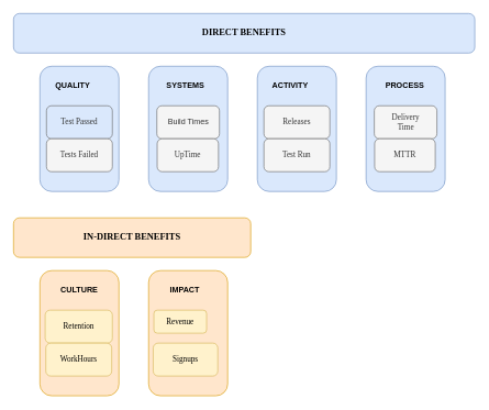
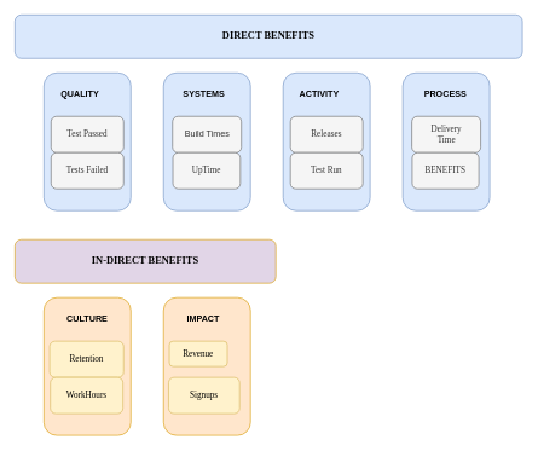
  <mxCell id="0" />
  <mxCell id="1" parent="0" />
  <mxCell id="2" value="&lt;b&gt;&lt;font face=&quot;Verdana&quot; style=&quot;font-size: 14px&quot;&gt;DIRECT BENEFITS&lt;/font&gt;&lt;/b&gt;" style="rounded=1;whiteSpace=wrap;html=1;fillColor=#dae8fc;strokeColor=#6c8ebf;" vertex="1" parent="1"><mxGeometry x="20" y="20" width="700" height="60" as="geometry" /></mxCell>
  <mxCell id="3" value="" style="rounded=1;whiteSpace=wrap;html=1;fillColor=#dae8fc;strokeColor=#6c8ebf;align=center;" vertex="1" parent="1"><mxGeometry x="60" y="100" width="120" height="190" as="geometry" /></mxCell>
  <mxCell id="4" value="" style="rounded=1;whiteSpace=wrap;html=1;fillColor=#dae8fc;strokeColor=#6c8ebf;" vertex="1" parent="1"><mxGeometry x="225" y="100" width="120" height="190" as="geometry" /></mxCell>
  <mxCell id="5" value="" style="rounded=1;whiteSpace=wrap;html=1;fillColor=#dae8fc;strokeColor=#6c8ebf;" vertex="1" parent="1"><mxGeometry x="390" y="100" width="120" height="190" as="geometry" /></mxCell>
  <mxCell id="6" value="" style="rounded=1;whiteSpace=wrap;html=1;fillColor=#dae8fc;strokeColor=#6c8ebf;" vertex="1" parent="1"><mxGeometry x="555" y="100" width="120" height="190" as="geometry" /></mxCell>
- <mxCell id="7" value="&lt;font face=&quot;Verdana&quot;&gt;Test Passed&lt;/font&gt;" style="rounded=1;whiteSpace=wrap;html=1;fillColor=#dae8fc;strokeColor=#666666;fontColor=#333333;" vertex="1" parent="1"><mxGeometry x="70" y="160" width="100" height="50" as="geometry" /></mxCell>
+ <mxCell id="7" value="&lt;font face=&quot;Verdana&quot;&gt;Test Passed&lt;/font&gt;" style="rounded=1;whiteSpace=wrap;html=1;fillColor=#f5f5f5;strokeColor=#666666;fontColor=#333333;" vertex="1" parent="1"><mxGeometry x="70" y="160" width="100" height="50" as="geometry" /></mxCell>
  <mxCell id="8" value="&lt;font face=&quot;Verdana&quot;&gt;Tests Failed&lt;/font&gt;" style="rounded=1;whiteSpace=wrap;html=1;fillColor=#f5f5f5;strokeColor=#666666;fontColor=#333333;" vertex="1" parent="1"><mxGeometry x="70" y="210" width="100" height="50" as="geometry" /></mxCell>
  <mxCell id="9" value="Build Times" style="rounded=1;whiteSpace=wrap;html=1;fillColor=#f5f5f5;strokeColor=#666666;fontColor=#333333;" vertex="1" parent="1"><mxGeometry x="237.5" y="160" width="95" height="50" as="geometry" /></mxCell>
  <mxCell id="10" value="&lt;font face=&quot;Verdana&quot;&gt;UpTime&lt;/font&gt;" style="rounded=1;whiteSpace=wrap;html=1;fillColor=#f5f5f5;strokeColor=#666666;fontColor=#333333;" vertex="1" parent="1"><mxGeometry x="238" y="210" width="93" height="50" as="geometry" /></mxCell>
  <mxCell id="11" value="&lt;font face=&quot;Verdana&quot;&gt;Releases&lt;/font&gt;" style="rounded=1;whiteSpace=wrap;html=1;fillColor=#f5f5f5;strokeColor=#666666;fontColor=#333333;" vertex="1" parent="1"><mxGeometry x="400" y="160" width="100" height="50" as="geometry" /></mxCell>
  <mxCell id="12" value="&lt;span style=&quot;font-size: 9pt ; line-height: 107%&quot;&gt;&lt;font face=&quot;Verdana&quot;&gt;Delivery&lt;br&gt;Time&lt;/font&gt;&lt;/span&gt;" style="rounded=1;whiteSpace=wrap;html=1;fillColor=#f5f5f5;strokeColor=#666666;fontColor=#333333;" vertex="1" parent="1"><mxGeometry x="567.5" y="160" width="95" height="50" as="geometry" /></mxCell>
  <mxCell id="13" value="&lt;font face=&quot;Verdana&quot;&gt;Test Run&lt;/font&gt;" style="rounded=1;whiteSpace=wrap;html=1;fillColor=#f5f5f5;strokeColor=#666666;fontColor=#333333;" vertex="1" parent="1"><mxGeometry x="400" y="210" width="100" height="50" as="geometry" /></mxCell>
- <mxCell id="14" value="&lt;span style=&quot;font-size: 9pt ; line-height: 107%&quot;&gt;&lt;font face=&quot;Verdana&quot;&gt;MTTR&lt;/font&gt;&lt;/span&gt;" style="rounded=1;whiteSpace=wrap;html=1;fillColor=#f5f5f5;strokeColor=#666666;fontColor=#333333;" vertex="1" parent="1"><mxGeometry x="568" y="210" width="92" height="50" as="geometry" /></mxCell>
- <mxCell id="15" value="&lt;b&gt;&lt;font face=&quot;Verdana&quot; style=&quot;font-size: 14px&quot;&gt;IN-DIRECT BENEFITS&lt;/font&gt;&lt;/b&gt;" style="rounded=1;whiteSpace=wrap;html=1;fillColor=#ffe6cc;strokeColor=#d79b00;" vertex="1" parent="1"><mxGeometry x="20" y="330" width="360" height="60" as="geometry" /></mxCell>
+ <mxCell id="14" value="&lt;span style=&quot;font-size: 9pt ; line-height: 107%&quot;&gt;&lt;font face=&quot;Verdana&quot;&gt;BENEFITS&lt;/font&gt;&lt;/span&gt;" style="rounded=1;whiteSpace=wrap;html=1;fillColor=#f5f5f5;strokeColor=#666666;fontColor=#333333;" vertex="1" parent="1"><mxGeometry x="568" y="210" width="92" height="50" as="geometry" /></mxCell>
+ <mxCell id="15" value="&lt;b&gt;&lt;font face=&quot;Verdana&quot; style=&quot;font-size: 14px&quot;&gt;IN-DIRECT BENEFITS&lt;/font&gt;&lt;/b&gt;" style="rounded=1;whiteSpace=wrap;html=1;fillColor=#e1d5e7;strokeColor=#d79b00;" vertex="1" parent="1"><mxGeometry x="20" y="330" width="360" height="60" as="geometry" /></mxCell>
  <mxCell id="16" value="" style="rounded=1;whiteSpace=wrap;html=1;fillColor=#ffe6cc;strokeColor=#d79b00;" vertex="1" parent="1"><mxGeometry x="60" y="410" width="120" height="190" as="geometry" /></mxCell>
  <mxCell id="17" value="" style="rounded=1;whiteSpace=wrap;html=1;fillColor=#ffe6cc;strokeColor=#d79b00;" vertex="1" parent="1"><mxGeometry x="225" y="410" width="120" height="190" as="geometry" /></mxCell>
  <mxCell id="18" value="&lt;span style=&quot;font-size: 9pt ; line-height: 107%&quot;&gt;&lt;font face=&quot;Verdana&quot;&gt;Retention&lt;/font&gt;&lt;/span&gt;" style="rounded=1;whiteSpace=wrap;html=1;fillColor=#fff2cc;strokeColor=#d6b656;" vertex="1" parent="1"><mxGeometry x="68" y="470" width="102" height="50" as="geometry" /></mxCell>
  <mxCell id="19" value="&lt;span style=&quot;font-size: 9pt ; line-height: 107%&quot;&gt;&lt;font face=&quot;Verdana&quot;&gt;WorkHours&lt;/font&gt;&lt;/span&gt;" style="rounded=1;whiteSpace=wrap;html=1;fillColor=#fff2cc;strokeColor=#d6b656;" vertex="1" parent="1"><mxGeometry x="69" y="520" width="100" height="50" as="geometry" /></mxCell>
  <mxCell id="20" value="&lt;span style=&quot;font-size: 9pt ; line-height: 107%&quot;&gt;&lt;font face=&quot;Verdana&quot;&gt;Signups&lt;/font&gt;&lt;/span&gt;" style="rounded=1;whiteSpace=wrap;html=1;fillColor=#fff2cc;strokeColor=#d6b656;" vertex="1" parent="1"><mxGeometry x="232" y="520" width="98" height="50" as="geometry" /></mxCell>
  <mxCell id="21" value="&lt;span style=&quot;font-size: 9pt ; line-height: 107%&quot;&gt;&lt;font face=&quot;Verdana&quot;&gt;Revenue&lt;/font&gt;&lt;/span&gt;" style="rounded=1;whiteSpace=wrap;html=1;fillColor=#fff2cc;strokeColor=#d6b656;" vertex="1" parent="1"><mxGeometry x="233" y="470" width="80" height="35" as="geometry" /></mxCell>
  <mxCell id="22" value="&lt;b&gt;QUALITY&lt;/b&gt;" style="text;html=1;strokeColor=none;fillColor=none;align=center;verticalAlign=middle;whiteSpace=wrap;rounded=0;" vertex="1" parent="1"><mxGeometry x="90" y="120" width="40" height="20" as="geometry" /></mxCell>
  <mxCell id="23" value="&lt;b&gt;SYSTEMS&lt;/b&gt;" style="text;html=1;strokeColor=none;fillColor=none;align=center;verticalAlign=middle;whiteSpace=wrap;rounded=0;" vertex="1" parent="1"><mxGeometry x="261" y="120" width="40" height="20" as="geometry" /></mxCell>
  <mxCell id="24" value="&lt;b&gt;ACTIVITY&lt;/b&gt;" style="text;html=1;strokeColor=none;fillColor=none;align=center;verticalAlign=middle;whiteSpace=wrap;rounded=0;" vertex="1" parent="1"><mxGeometry x="420" y="120" width="40" height="20" as="geometry" /></mxCell>
  <mxCell id="25" value="&lt;b&gt;PROCESS&lt;/b&gt;" style="text;html=1;strokeColor=none;fillColor=none;align=center;verticalAlign=middle;whiteSpace=wrap;rounded=0;" vertex="1" parent="1"><mxGeometry x="594" y="120" width="40" height="20" as="geometry" /></mxCell>
  <mxCell id="26" value="&lt;b&gt;CULTURE&lt;/b&gt;" style="text;html=1;strokeColor=none;fillColor=none;align=center;verticalAlign=middle;whiteSpace=wrap;rounded=0;" vertex="1" parent="1"><mxGeometry x="100" y="430" width="40" height="20" as="geometry" /></mxCell>
  <mxCell id="27" value="&lt;b&gt;IMPACT&lt;/b&gt;" style="text;html=1;strokeColor=none;fillColor=none;align=center;verticalAlign=middle;whiteSpace=wrap;rounded=0;" vertex="1" parent="1"><mxGeometry x="260" y="430" width="40" height="20" as="geometry" /></mxCell>
